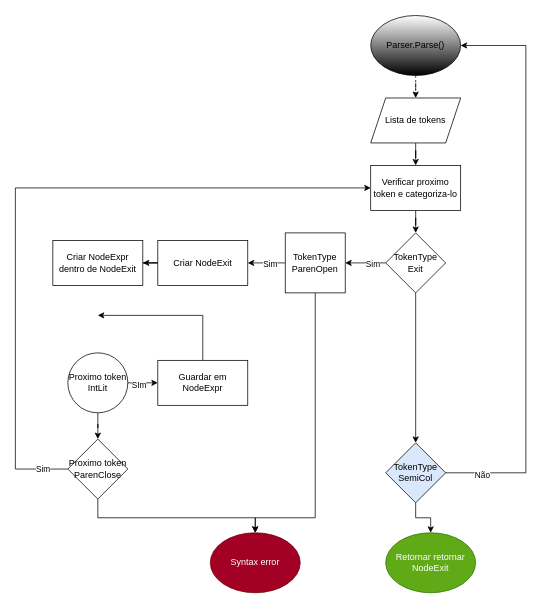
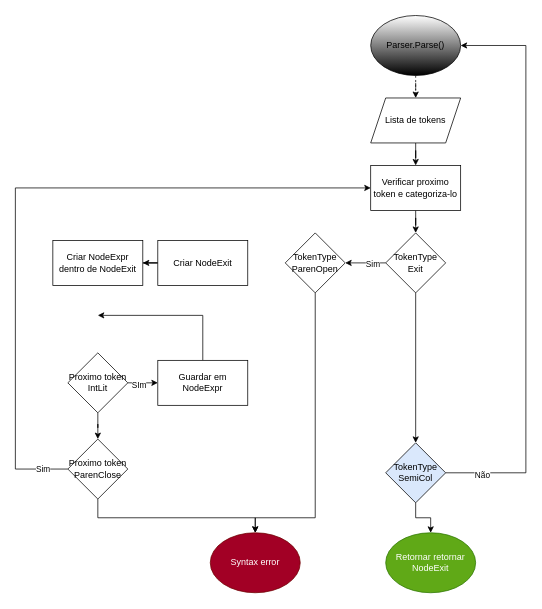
  <mxCell id="0" />
  <mxCell id="1" parent="0" />
  <mxCell id="2" value="" style="edgeStyle=orthogonalEdgeStyle;rounded=0;orthogonalLoop=1;jettySize=auto;html=1;dashed=1;" edge="1" parent="1" source="3" target="34"><mxGeometry relative="1" as="geometry" /></mxCell>
  <mxCell id="3" value="Parser.Parse()" style="ellipse;whiteSpace=wrap;html=1;gradientColor=default;" vertex="1" parent="1"><mxGeometry x="494" y="20" width="120" height="80" as="geometry" /></mxCell>
  <mxCell id="4" value="" style="edgeStyle=orthogonalEdgeStyle;rounded=0;orthogonalLoop=1;jettySize=auto;html=1;" edge="1" parent="1" source="5" target="9"><mxGeometry relative="1" as="geometry" /></mxCell>
  <mxCell id="5" value="Verificar proximo token e categoriza-lo" style="rounded=0;whiteSpace=wrap;html=1;" vertex="1" parent="1"><mxGeometry x="494" y="220" width="120" height="60" as="geometry" /></mxCell>
  <mxCell id="6" value="" style="edgeStyle=orthogonalEdgeStyle;rounded=0;orthogonalLoop=1;jettySize=auto;html=1;entryX=1;entryY=0.5;entryDx=0;entryDy=0;" edge="1" parent="1" source="9" target="20"><mxGeometry relative="1" as="geometry" /></mxCell>
  <mxCell id="7" value="Sim" style="edgeLabel;html=1;align=center;verticalAlign=middle;resizable=0;points=[];" vertex="1" connectable="0" parent="6"><mxGeometry x="-0.32" y="1" relative="1" as="geometry"><mxPoint as="offset" /></mxGeometry></mxCell>
  <mxCell id="8" value="" style="edgeStyle=orthogonalEdgeStyle;rounded=0;orthogonalLoop=1;jettySize=auto;html=1;" edge="1" parent="1" source="9" target="15"><mxGeometry relative="1" as="geometry" /></mxCell>
  <mxCell id="9" value="TokenType&lt;div&gt;Exit&lt;/div&gt;" style="rhombus;whiteSpace=wrap;html=1;rounded=0;" vertex="1" parent="1"><mxGeometry x="514" y="310" width="80" height="80" as="geometry" /></mxCell>
  <mxCell id="10" value="" style="edgeStyle=orthogonalEdgeStyle;rounded=0;orthogonalLoop=1;jettySize=auto;html=1;" edge="1" parent="1" source="11" target="16"><mxGeometry relative="1" as="geometry" /></mxCell>
  <mxCell id="11" value="Criar NodeExit" style="whiteSpace=wrap;html=1;rounded=0;" vertex="1" parent="1"><mxGeometry x="210" y="320" width="120" height="60" as="geometry" /></mxCell>
  <mxCell id="12" style="edgeStyle=orthogonalEdgeStyle;rounded=0;orthogonalLoop=1;jettySize=auto;html=1;exitX=1;exitY=0.5;exitDx=0;exitDy=0;entryX=1;entryY=0.5;entryDx=0;entryDy=0;" edge="1" parent="1" source="15" target="3"><mxGeometry relative="1" as="geometry"><mxPoint x="700" y="80" as="targetPoint" /><Array as="points"><mxPoint x="701" y="630" /><mxPoint x="701" y="60" /></Array></mxGeometry></mxCell>
  <mxCell id="13" value="Não" style="edgeLabel;html=1;align=center;verticalAlign=middle;resizable=0;points=[];" vertex="1" connectable="0" parent="12"><mxGeometry x="-0.914" y="-3" relative="1" as="geometry"><mxPoint x="15" as="offset" /></mxGeometry></mxCell>
  <mxCell id="14" value="" style="edgeStyle=orthogonalEdgeStyle;rounded=0;orthogonalLoop=1;jettySize=auto;html=1;" edge="1" parent="1" source="15" target="32"><mxGeometry relative="1" as="geometry" /></mxCell>
  <mxCell id="15" value="TokenType&lt;div&gt;SemiCol&lt;/div&gt;" style="rhombus;whiteSpace=wrap;html=1;rounded=0;fillColor=#dae8fc;" vertex="1" parent="1"><mxGeometry x="514" y="590" width="80" height="80" as="geometry" /></mxCell>
  <mxCell id="16" value="Criar NodeExpr&lt;div&gt;dentro de NodeExit&lt;/div&gt;" style="whiteSpace=wrap;html=1;rounded=0;" vertex="1" parent="1"><mxGeometry x="70" y="320" width="120" height="60" as="geometry" /></mxCell>
  <mxCell id="17" style="edgeStyle=orthogonalEdgeStyle;rounded=0;orthogonalLoop=1;jettySize=auto;html=1;entryX=0.5;entryY=0;entryDx=0;entryDy=0;" edge="1" parent="1" source="20" target="29"><mxGeometry relative="1" as="geometry"><mxPoint x="420" y="410" as="targetPoint" /><Array as="points"><mxPoint x="420" y="690" /><mxPoint x="340" y="690" /></Array></mxGeometry></mxCell>
- <mxCell id="18" style="edgeStyle=orthogonalEdgeStyle;rounded=0;orthogonalLoop=1;jettySize=auto;html=1;exitX=0;exitY=0.5;exitDx=0;exitDy=0;entryX=1;entryY=0.5;entryDx=0;entryDy=0;" edge="1" parent="1" source="20" target="11"><mxGeometry relative="1" as="geometry" /></mxCell>
- <mxCell id="19" value="Sim" style="edgeLabel;html=1;align=center;verticalAlign=middle;resizable=0;points=[];" vertex="1" connectable="0" parent="18"><mxGeometry x="-0.144" y="1" relative="1" as="geometry"><mxPoint as="offset" /></mxGeometry></mxCell>
- <mxCell id="20" value="TokenType&lt;div&gt;ParenOpen&lt;/div&gt;" style="whiteSpace=wrap;html=1;rounded=0;" vertex="1" parent="1"><mxGeometry x="380" y="310" width="80" height="80" as="geometry" /></mxCell>
+ <mxCell id="20" value="TokenType&lt;div&gt;ParenOpen&lt;/div&gt;" style="rhombus;whiteSpace=wrap;html=1;rounded=0;" vertex="1" parent="1"><mxGeometry x="380" y="310" width="80" height="80" as="geometry" /></mxCell>
  <mxCell id="21" value="" style="edgeStyle=orthogonalEdgeStyle;rounded=0;orthogonalLoop=1;jettySize=auto;html=1;" edge="1" parent="1" source="24" target="28"><mxGeometry relative="1" as="geometry" /></mxCell>
  <mxCell id="22" value="" style="edgeStyle=orthogonalEdgeStyle;rounded=0;orthogonalLoop=1;jettySize=auto;html=1;" edge="1" parent="1" source="24" target="31"><mxGeometry relative="1" as="geometry" /></mxCell>
  <mxCell id="23" value="SIm" style="edgeLabel;html=1;align=center;verticalAlign=middle;resizable=0;points=[];" vertex="1" connectable="0" parent="22"><mxGeometry x="-0.307" y="-3" relative="1" as="geometry"><mxPoint as="offset" /></mxGeometry></mxCell>
- <mxCell id="24" value="Proximo token&lt;div&gt;IntLit&lt;/div&gt;" style="ellipse;whiteSpace=wrap;html=1;" vertex="1" parent="1"><mxGeometry x="90" y="470" width="80" height="80" as="geometry" /></mxCell>
+ <mxCell id="24" value="Proximo token&lt;div&gt;IntLit&lt;/div&gt;" style="rhombus;whiteSpace=wrap;html=1;rounded=0;" vertex="1" parent="1"><mxGeometry x="90" y="470" width="80" height="80" as="geometry" /></mxCell>
  <mxCell id="25" style="edgeStyle=orthogonalEdgeStyle;rounded=0;orthogonalLoop=1;jettySize=auto;html=1;exitX=0.5;exitY=1;exitDx=0;exitDy=0;entryX=0.5;entryY=0;entryDx=0;entryDy=0;" edge="1" parent="1" source="28" target="29"><mxGeometry relative="1" as="geometry"><Array as="points"><mxPoint x="130" y="690" /><mxPoint x="340" y="690" /></Array></mxGeometry></mxCell>
  <mxCell id="26" style="edgeStyle=orthogonalEdgeStyle;rounded=0;orthogonalLoop=1;jettySize=auto;html=1;exitX=0;exitY=0.5;exitDx=0;exitDy=0;entryX=0;entryY=0.5;entryDx=0;entryDy=0;" edge="1" parent="1" source="28" target="5"><mxGeometry relative="1" as="geometry"><mxPoint x="300" y="230" as="targetPoint" /><Array as="points"><mxPoint x="20" y="625" /><mxPoint x="20" y="250" /></Array></mxGeometry></mxCell>
  <mxCell id="27" value="Sim" style="edgeLabel;html=1;align=center;verticalAlign=middle;resizable=0;points=[];" vertex="1" connectable="0" parent="26"><mxGeometry x="-0.926" y="-1" relative="1" as="geometry"><mxPoint as="offset" /></mxGeometry></mxCell>
  <mxCell id="28" value="Proximo token&lt;div&gt;ParenClose&lt;/div&gt;" style="rhombus;whiteSpace=wrap;html=1;rounded=0;" vertex="1" parent="1"><mxGeometry x="90" y="585" width="80" height="80" as="geometry" /></mxCell>
  <mxCell id="29" value="Syntax error" style="ellipse;whiteSpace=wrap;html=1;fillColor=#a20025;fontColor=#ffffff;strokeColor=#6F0000;" vertex="1" parent="1"><mxGeometry x="280" y="710" width="120" height="80" as="geometry" /></mxCell>
  <mxCell id="30" style="edgeStyle=orthogonalEdgeStyle;rounded=0;orthogonalLoop=1;jettySize=auto;html=1;exitX=0.5;exitY=0;exitDx=0;exitDy=0;" edge="1" parent="1" source="31"><mxGeometry relative="1" as="geometry"><mxPoint x="130" y="420" as="targetPoint" /><Array as="points"><mxPoint x="270" y="420" /></Array></mxGeometry></mxCell>
  <mxCell id="31" value="Guardar em NodeExpr" style="whiteSpace=wrap;html=1;rounded=0;" vertex="1" parent="1"><mxGeometry x="210" y="480" width="120" height="60" as="geometry" /></mxCell>
  <mxCell id="32" value="Retornar retornar NodeExit" style="ellipse;whiteSpace=wrap;html=1;fillColor=#60a917;fontColor=#ffffff;strokeColor=#2D7600;" vertex="1" parent="1"><mxGeometry x="514" y="710" width="120" height="80" as="geometry" /></mxCell>
  <mxCell id="33" value="" style="edgeStyle=orthogonalEdgeStyle;rounded=0;orthogonalLoop=1;jettySize=auto;html=1;" edge="1" parent="1" source="34" target="5"><mxGeometry relative="1" as="geometry" /></mxCell>
  <mxCell id="34" value="Lista de tokens" style="shape=parallelogram;perimeter=parallelogramPerimeter;whiteSpace=wrap;html=1;fixedSize=1;" vertex="1" parent="1"><mxGeometry x="494" y="130" width="120" height="60" as="geometry" /></mxCell>
